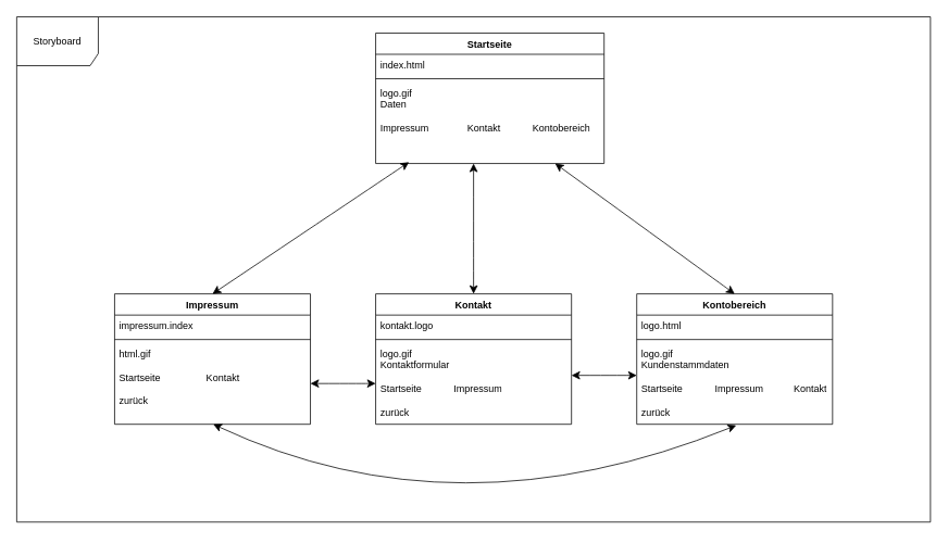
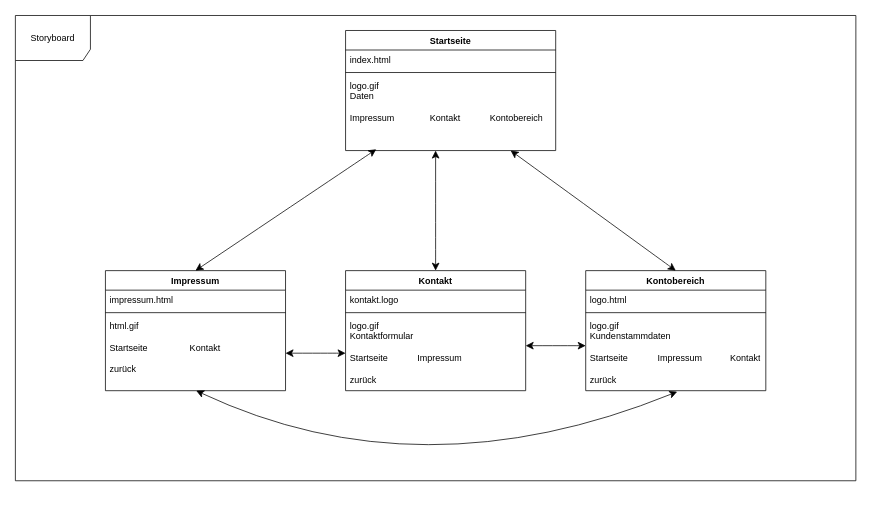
  <mxCell id="0" />
  <mxCell id="1" parent="0" />
  <mxCell id="2" value="Startseite&lt;div&gt;&lt;br&gt;&lt;/div&gt;" style="swimlane;fontStyle=1;align=center;verticalAlign=top;childLayout=stackLayout;horizontal=1;startSize=26;horizontalStack=0;resizeParent=1;resizeParentMax=0;resizeLast=0;collapsible=1;marginBottom=0;whiteSpace=wrap;html=1;" vertex="1" parent="1"><mxGeometry x="460" y="40" width="280" height="160" as="geometry" /></mxCell>
  <mxCell id="3" value="index.html" style="text;strokeColor=none;fillColor=none;align=left;verticalAlign=top;spacingLeft=4;spacingRight=4;overflow=hidden;rotatable=0;points=[[0,0.5],[1,0.5]];portConstraint=eastwest;whiteSpace=wrap;html=1;" vertex="1" parent="2"><mxGeometry y="26" width="280" height="26" as="geometry" /></mxCell>
  <mxCell id="4" value="" style="line;strokeWidth=1;fillColor=none;align=left;verticalAlign=middle;spacingTop=-1;spacingLeft=3;spacingRight=3;rotatable=0;labelPosition=right;points=[];portConstraint=eastwest;strokeColor=inherit;" vertex="1" parent="2"><mxGeometry y="52" width="280" height="8" as="geometry" /></mxCell>
  <mxCell id="5" value="logo.gif&lt;div&gt;Daten&lt;br&gt;&lt;div&gt;&lt;br&gt;&lt;/div&gt;&lt;div&gt;Impressum&lt;span style=&quot;white-space: pre;&quot;&gt;&#09;&lt;/span&gt;&lt;span style=&quot;white-space: pre;&quot;&gt;&#09;&lt;/span&gt;K&lt;span style=&quot;background-color: transparent; color: light-dark(rgb(0, 0, 0), rgb(255, 255, 255));&quot;&gt;ontakt&lt;span style=&quot;white-space: pre;&quot;&gt;&#09;&lt;/span&gt;&lt;span style=&quot;white-space: pre;&quot;&gt;&#09;&lt;/span&gt;Kontobereich&lt;/span&gt;&lt;/div&gt;&lt;/div&gt;" style="text;strokeColor=none;fillColor=none;align=left;verticalAlign=top;spacingLeft=4;spacingRight=4;overflow=hidden;rotatable=0;points=[[0,0.5],[1,0.5]];portConstraint=eastwest;whiteSpace=wrap;html=1;" vertex="1" parent="2"><mxGeometry y="60" width="280" height="100" as="geometry" /></mxCell>
  <mxCell id="6" value="Storyboard" style="shape=umlFrame;whiteSpace=wrap;html=1;pointerEvents=0;width=100;height=60;" vertex="1" parent="1"><mxGeometry x="20" y="20" width="1120" height="620" as="geometry" /></mxCell>
  <mxCell id="7" value="&lt;div&gt;Impressum&lt;/div&gt;" style="swimlane;fontStyle=1;align=center;verticalAlign=top;childLayout=stackLayout;horizontal=1;startSize=26;horizontalStack=0;resizeParent=1;resizeParentMax=0;resizeLast=0;collapsible=1;marginBottom=0;whiteSpace=wrap;html=1;" vertex="1" parent="1"><mxGeometry x="140" y="360" width="240" height="160" as="geometry" /></mxCell>
- <mxCell id="8" value="impressum.index" style="text;strokeColor=none;fillColor=none;align=left;verticalAlign=top;spacingLeft=4;spacingRight=4;overflow=hidden;rotatable=0;points=[[0,0.5],[1,0.5]];portConstraint=eastwest;whiteSpace=wrap;html=1;" vertex="1" parent="7"><mxGeometry y="26" width="240" height="26" as="geometry" /></mxCell>
+ <mxCell id="8" value="impressum.html" style="text;strokeColor=none;fillColor=none;align=left;verticalAlign=top;spacingLeft=4;spacingRight=4;overflow=hidden;rotatable=0;points=[[0,0.5],[1,0.5]];portConstraint=eastwest;whiteSpace=wrap;html=1;" vertex="1" parent="7"><mxGeometry y="26" width="240" height="26" as="geometry" /></mxCell>
  <mxCell id="9" value="" style="line;strokeWidth=1;fillColor=none;align=left;verticalAlign=middle;spacingTop=-1;spacingLeft=3;spacingRight=3;rotatable=0;labelPosition=right;points=[];portConstraint=eastwest;strokeColor=inherit;" vertex="1" parent="7"><mxGeometry y="52" width="240" height="8" as="geometry" /></mxCell>
  <mxCell id="10" value="html.gif&lt;div&gt;&lt;br&gt;&lt;/div&gt;&lt;div&gt;Startseite&lt;span style=&quot;white-space: pre;&quot;&gt;&#09;&lt;/span&gt;&lt;span style=&quot;white-space: pre;&quot;&gt;&#09;&lt;/span&gt;&lt;span style=&quot;white-space: pre;&quot;&gt;&#09;&lt;/span&gt;K&lt;span style=&quot;background-color: transparent; color: light-dark(rgb(0, 0, 0), rgb(255, 255, 255));&quot;&gt;ontakt&lt;span style=&quot;white-space: pre;&quot;&gt;&#09;&lt;/span&gt;&lt;span style=&quot;white-space: pre;&quot;&gt;&#09;&lt;/span&gt;&lt;br&gt;&lt;br&gt;zurück&lt;/span&gt;&lt;/div&gt;&lt;div&gt;&lt;/div&gt;&lt;div&gt;&lt;/div&gt;" style="text;strokeColor=none;fillColor=none;align=left;verticalAlign=top;spacingLeft=4;spacingRight=4;overflow=hidden;rotatable=0;points=[[0,0.5],[1,0.5]];portConstraint=eastwest;whiteSpace=wrap;html=1;" vertex="1" parent="7"><mxGeometry y="60" width="240" height="100" as="geometry" /></mxCell>
  <mxCell id="11" value="&lt;div&gt;Kontakt&lt;/div&gt;" style="swimlane;fontStyle=1;align=center;verticalAlign=top;childLayout=stackLayout;horizontal=1;startSize=26;horizontalStack=0;resizeParent=1;resizeParentMax=0;resizeLast=0;collapsible=1;marginBottom=0;whiteSpace=wrap;html=1;" vertex="1" parent="1"><mxGeometry x="460" y="360" width="240" height="160" as="geometry" /></mxCell>
  <mxCell id="12" value="kontakt.logo" style="text;strokeColor=none;fillColor=none;align=left;verticalAlign=top;spacingLeft=4;spacingRight=4;overflow=hidden;rotatable=0;points=[[0,0.5],[1,0.5]];portConstraint=eastwest;whiteSpace=wrap;html=1;" vertex="1" parent="11"><mxGeometry y="26" width="240" height="26" as="geometry" /></mxCell>
  <mxCell id="13" value="" style="line;strokeWidth=1;fillColor=none;align=left;verticalAlign=middle;spacingTop=-1;spacingLeft=3;spacingRight=3;rotatable=0;labelPosition=right;points=[];portConstraint=eastwest;strokeColor=inherit;" vertex="1" parent="11"><mxGeometry y="52" width="240" height="8" as="geometry" /></mxCell>
  <mxCell id="14" value="logo.gif&lt;div&gt;Kontaktformular&lt;br&gt;&lt;div&gt;&lt;br&gt;&lt;/div&gt;&lt;div&gt;&lt;span style=&quot;background-color: transparent; color: light-dark(rgb(0, 0, 0), rgb(255, 255, 255));&quot;&gt;Startseite&lt;span style=&quot;white-space: pre;&quot;&gt;&#09;&lt;/span&gt;&lt;span style=&quot;white-space: pre;&quot;&gt;&#09;&lt;/span&gt;&amp;nbsp; &amp;nbsp;&lt;/span&gt;Impressum&lt;/div&gt;&lt;div&gt;&lt;span style=&quot;background-color: transparent; color: light-dark(rgb(0, 0, 0), rgb(255, 255, 255));&quot;&gt;&lt;br&gt;&lt;/span&gt;&lt;/div&gt;&lt;div&gt;&lt;span style=&quot;background-color: transparent; color: light-dark(rgb(0, 0, 0), rgb(255, 255, 255));&quot;&gt;zurück&lt;/span&gt;&lt;/div&gt;&lt;/div&gt;" style="text;strokeColor=none;fillColor=none;align=left;verticalAlign=top;spacingLeft=4;spacingRight=4;overflow=hidden;rotatable=0;points=[[0,0.5],[1,0.5]];portConstraint=eastwest;whiteSpace=wrap;html=1;" vertex="1" parent="11"><mxGeometry y="60" width="240" height="100" as="geometry" /></mxCell>
  <mxCell id="15" value="&lt;div&gt;Kontobereich&lt;/div&gt;" style="swimlane;fontStyle=1;align=center;verticalAlign=top;childLayout=stackLayout;horizontal=1;startSize=26;horizontalStack=0;resizeParent=1;resizeParentMax=0;resizeLast=0;collapsible=1;marginBottom=0;whiteSpace=wrap;html=1;" vertex="1" parent="1"><mxGeometry x="780" y="360" width="240" height="160" as="geometry" /></mxCell>
  <mxCell id="16" value="logo.html" style="text;strokeColor=none;fillColor=none;align=left;verticalAlign=top;spacingLeft=4;spacingRight=4;overflow=hidden;rotatable=0;points=[[0,0.5],[1,0.5]];portConstraint=eastwest;whiteSpace=wrap;html=1;" vertex="1" parent="15"><mxGeometry y="26" width="240" height="26" as="geometry" /></mxCell>
  <mxCell id="17" value="" style="line;strokeWidth=1;fillColor=none;align=left;verticalAlign=middle;spacingTop=-1;spacingLeft=3;spacingRight=3;rotatable=0;labelPosition=right;points=[];portConstraint=eastwest;strokeColor=inherit;" vertex="1" parent="15"><mxGeometry y="52" width="240" height="8" as="geometry" /></mxCell>
  <mxCell id="18" value="logo.gif&lt;div&gt;Kundenstammdaten&lt;br&gt;&lt;div&gt;&lt;br&gt;&lt;/div&gt;&lt;div&gt;&lt;span style=&quot;background-color: transparent; color: light-dark(rgb(0, 0, 0), rgb(255, 255, 255));&quot;&gt;Startseite&lt;span style=&quot;white-space: pre;&quot;&gt;&#09;&lt;/span&gt;&lt;span style=&quot;white-space: pre;&quot;&gt;&#09;&lt;/span&gt;&amp;nbsp; &amp;nbsp;&lt;/span&gt;Impressum&lt;span style=&quot;white-space: pre;&quot;&gt;&#09;&lt;/span&gt;&lt;span style=&quot;white-space: pre;&quot;&gt;&#09;&lt;/span&gt;Kontakt&lt;/div&gt;&lt;div&gt;&lt;br&gt;&lt;/div&gt;&lt;div&gt;zurück&lt;/div&gt;&lt;/div&gt;" style="text;strokeColor=none;fillColor=none;align=left;verticalAlign=top;spacingLeft=4;spacingRight=4;overflow=hidden;rotatable=0;points=[[0,0.5],[1,0.5]];portConstraint=eastwest;whiteSpace=wrap;html=1;" vertex="1" parent="15"><mxGeometry y="60" width="240" height="100" as="geometry" /></mxCell>
  <mxCell id="19" value="" style="endArrow=classic;html=1;rounded=0;fontSize=12;startSize=8;endSize=8;curved=1;exitX=0.146;exitY=0.983;exitDx=0;exitDy=0;exitPerimeter=0;entryX=0.5;entryY=0;entryDx=0;entryDy=0;startArrow=classic;startFill=1;" edge="1" parent="1" source="5" target="7"><mxGeometry width="50" height="50" relative="1" as="geometry"><mxPoint x="490" y="280" as="sourcePoint" /><mxPoint x="540" y="230" as="targetPoint" /></mxGeometry></mxCell>
  <mxCell id="20" value="" style="endArrow=classic;html=1;rounded=0;fontSize=12;startSize=8;endSize=8;curved=1;exitX=0;exitY=0.5;exitDx=0;exitDy=0;entryX=1;entryY=0.5;entryDx=0;entryDy=0;startArrow=classic;startFill=1;" edge="1" parent="1" source="14" target="10"><mxGeometry width="50" height="50" relative="1" as="geometry"><mxPoint x="695" y="280" as="sourcePoint" /><mxPoint x="460" y="441" as="targetPoint" /></mxGeometry></mxCell>
  <mxCell id="21" value="" style="endArrow=classic;html=1;rounded=0;fontSize=12;startSize=8;endSize=8;curved=1;exitX=0;exitY=0.5;exitDx=0;exitDy=0;entryX=1;entryY=0.5;entryDx=0;entryDy=0;startArrow=classic;startFill=1;" edge="1" parent="1"><mxGeometry width="50" height="50" relative="1" as="geometry"><mxPoint x="780" y="460" as="sourcePoint" /><mxPoint x="700" y="460" as="targetPoint" /></mxGeometry></mxCell>
  <mxCell id="22" value="" style="endArrow=classic;html=1;rounded=0;fontSize=12;startSize=8;endSize=8;curved=1;exitX=0.5;exitY=0;exitDx=0;exitDy=0;startArrow=classic;startFill=1;" edge="1" parent="1" source="15"><mxGeometry width="50" height="50" relative="1" as="geometry"><mxPoint x="737" y="280" as="sourcePoint" /><mxPoint x="680" y="200" as="targetPoint" /></mxGeometry></mxCell>
  <mxCell id="23" value="" style="endArrow=classic;html=1;rounded=0;fontSize=12;startSize=8;endSize=8;curved=1;startArrow=classic;startFill=1;" edge="1" parent="1" source="11"><mxGeometry width="50" height="50" relative="1" as="geometry"><mxPoint x="1000" y="460" as="sourcePoint" /><mxPoint x="580" y="200" as="targetPoint" /></mxGeometry></mxCell>
  <mxCell id="24" value="" style="endArrow=classic;html=1;rounded=0;fontSize=12;startSize=8;endSize=8;curved=1;exitX=0.508;exitY=1.013;exitDx=0;exitDy=0;exitPerimeter=0;startArrow=classic;startFill=1;entryX=0.504;entryY=1;entryDx=0;entryDy=0;entryPerimeter=0;" edge="1" parent="1" source="18" target="10"><mxGeometry width="50" height="50" relative="1" as="geometry"><mxPoint x="899.52" y="541.04" as="sourcePoint" /><mxPoint x="260.48" y="540" as="targetPoint" /><Array as="points"><mxPoint x="559.52" y="660" /></Array></mxGeometry></mxCell>
